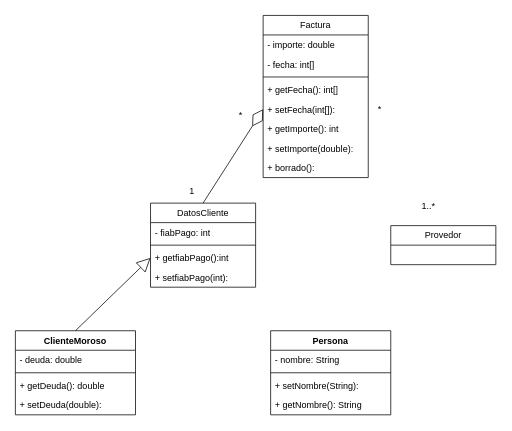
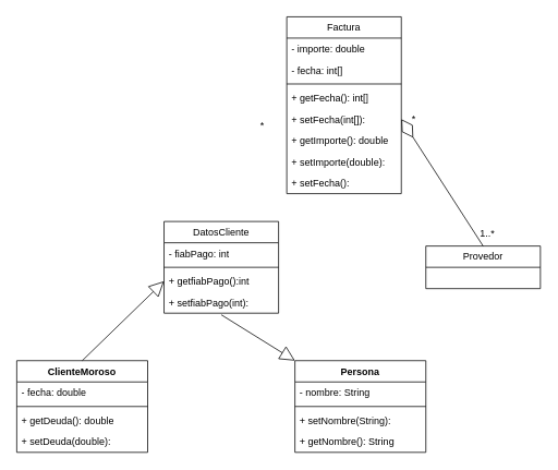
  <mxCell id="0" />
  <mxCell id="1" parent="0" />
  <mxCell id="2" value="Factura" style="swimlane;fontStyle=0;childLayout=stackLayout;horizontal=1;startSize=26;fillColor=none;horizontalStack=0;resizeParent=1;resizeParentMax=0;resizeLast=0;collapsible=1;marginBottom=0;whiteSpace=wrap;html=1;" vertex="1" parent="1"><mxGeometry x="350" y="20" width="140" height="216" as="geometry" /></mxCell>
  <mxCell id="3" value="- importe: double" style="text;strokeColor=none;fillColor=none;align=left;verticalAlign=top;spacingLeft=4;spacingRight=4;overflow=hidden;rotatable=0;points=[[0,0.5],[1,0.5]];portConstraint=eastwest;whiteSpace=wrap;html=1;" vertex="1" parent="2"><mxGeometry y="26" width="140" height="26" as="geometry" /></mxCell>
  <mxCell id="4" value="- fecha: int[]" style="text;strokeColor=none;fillColor=none;align=left;verticalAlign=top;spacingLeft=4;spacingRight=4;overflow=hidden;rotatable=0;points=[[0,0.5],[1,0.5]];portConstraint=eastwest;whiteSpace=wrap;html=1;" vertex="1" parent="2"><mxGeometry y="52" width="140" height="26" as="geometry" /></mxCell>
  <mxCell id="5" value="" style="line;strokeWidth=1;fillColor=none;align=left;verticalAlign=middle;spacingTop=-1;spacingLeft=3;spacingRight=3;rotatable=0;labelPosition=right;points=[];portConstraint=eastwest;strokeColor=inherit;" vertex="1" parent="2"><mxGeometry y="78" width="140" height="8" as="geometry" /></mxCell>
  <mxCell id="6" value="+ getFecha(): int[]" style="text;strokeColor=none;fillColor=none;align=left;verticalAlign=top;spacingLeft=4;spacingRight=4;overflow=hidden;rotatable=0;points=[[0,0.5],[1,0.5]];portConstraint=eastwest;whiteSpace=wrap;html=1;" vertex="1" parent="2"><mxGeometry y="86" width="140" height="26" as="geometry" /></mxCell>
  <mxCell id="7" value="+ setFecha(int[]):&amp;nbsp;" style="text;strokeColor=none;fillColor=none;align=left;verticalAlign=top;spacingLeft=4;spacingRight=4;overflow=hidden;rotatable=0;points=[[0,0.5],[1,0.5]];portConstraint=eastwest;whiteSpace=wrap;html=1;" vertex="1" parent="2"><mxGeometry y="112" width="140" height="26" as="geometry" /></mxCell>
- <mxCell id="8" value="+ getImporte(): int&amp;nbsp;" style="text;strokeColor=none;fillColor=none;align=left;verticalAlign=top;spacingLeft=4;spacingRight=4;overflow=hidden;rotatable=0;points=[[0,0.5],[1,0.5]];portConstraint=eastwest;whiteSpace=wrap;html=1;" vertex="1" parent="2"><mxGeometry y="138" width="140" height="26" as="geometry" /></mxCell>
+ <mxCell id="8" value="+ getImporte(): double&amp;nbsp;" style="text;strokeColor=none;fillColor=none;align=left;verticalAlign=top;spacingLeft=4;spacingRight=4;overflow=hidden;rotatable=0;points=[[0,0.5],[1,0.5]];portConstraint=eastwest;whiteSpace=wrap;html=1;" vertex="1" parent="2"><mxGeometry y="138" width="140" height="26" as="geometry" /></mxCell>
  <mxCell id="9" value="+ setImporte(double):&lt;br&gt;&amp;nbsp;" style="text;strokeColor=none;fillColor=none;align=left;verticalAlign=top;spacingLeft=4;spacingRight=4;overflow=hidden;rotatable=0;points=[[0,0.5],[1,0.5]];portConstraint=eastwest;whiteSpace=wrap;html=1;" vertex="1" parent="2"><mxGeometry y="164" width="140" height="26" as="geometry" /></mxCell>
- <mxCell id="10" value="+ borrado():" style="text;strokeColor=none;fillColor=none;align=left;verticalAlign=top;spacingLeft=4;spacingRight=4;overflow=hidden;rotatable=0;points=[[0,0.5],[1,0.5]];portConstraint=eastwest;whiteSpace=wrap;html=1;" vertex="1" parent="2"><mxGeometry y="190" width="140" height="26" as="geometry" /></mxCell>
+ <mxCell id="10" value="+ setFecha():" style="text;strokeColor=none;fillColor=none;align=left;verticalAlign=top;spacingLeft=4;spacingRight=4;overflow=hidden;rotatable=0;points=[[0,0.5],[1,0.5]];portConstraint=eastwest;whiteSpace=wrap;html=1;" vertex="1" parent="2"><mxGeometry y="190" width="140" height="26" as="geometry" /></mxCell>
  <mxCell id="11" value="DatosCliente" style="swimlane;fontStyle=0;childLayout=stackLayout;horizontal=1;startSize=26;fillColor=none;horizontalStack=0;resizeParent=1;resizeParentMax=0;resizeLast=0;collapsible=1;marginBottom=0;whiteSpace=wrap;html=1;" vertex="1" parent="1"><mxGeometry x="200" y="270" width="140" height="112" as="geometry" /></mxCell>
  <mxCell id="12" value="- fiabPago: int" style="text;strokeColor=none;fillColor=none;align=left;verticalAlign=top;spacingLeft=4;spacingRight=4;overflow=hidden;rotatable=0;points=[[0,0.5],[1,0.5]];portConstraint=eastwest;whiteSpace=wrap;html=1;" vertex="1" parent="11"><mxGeometry y="26" width="140" height="26" as="geometry" /></mxCell>
  <mxCell id="13" value="" style="line;strokeWidth=1;fillColor=none;align=left;verticalAlign=middle;spacingTop=-1;spacingLeft=3;spacingRight=3;rotatable=0;labelPosition=right;points=[];portConstraint=eastwest;strokeColor=inherit;" vertex="1" parent="11"><mxGeometry y="52" width="140" height="8" as="geometry" /></mxCell>
  <mxCell id="14" value="+ getfiabPago():int&amp;nbsp;" style="text;strokeColor=none;fillColor=none;align=left;verticalAlign=top;spacingLeft=4;spacingRight=4;overflow=hidden;rotatable=0;points=[[0,0.5],[1,0.5]];portConstraint=eastwest;whiteSpace=wrap;html=1;" vertex="1" parent="11"><mxGeometry y="60" width="140" height="26" as="geometry" /></mxCell>
  <mxCell id="15" value="+ setfiabPago(int):" style="text;strokeColor=none;fillColor=none;align=left;verticalAlign=top;spacingLeft=4;spacingRight=4;overflow=hidden;rotatable=0;points=[[0,0.5],[1,0.5]];portConstraint=eastwest;whiteSpace=wrap;html=1;" vertex="1" parent="11"><mxGeometry y="86" width="140" height="26" as="geometry" /></mxCell>
  <mxCell id="16" value="Provedor" style="swimlane;fontStyle=0;childLayout=stackLayout;horizontal=1;startSize=26;fillColor=none;horizontalStack=0;resizeParent=1;resizeParentMax=0;resizeLast=0;collapsible=1;marginBottom=0;whiteSpace=wrap;html=1;" vertex="1" parent="1"><mxGeometry x="520" y="300" width="140" height="52" as="geometry" /></mxCell>
  <mxCell id="17" value="Persona" style="swimlane;fontStyle=1;align=center;verticalAlign=top;childLayout=stackLayout;horizontal=1;startSize=26;horizontalStack=0;resizeParent=1;resizeParentMax=0;resizeLast=0;collapsible=1;marginBottom=0;whiteSpace=wrap;html=1;" vertex="1" parent="1"><mxGeometry x="360" y="440" width="160" height="112" as="geometry" /></mxCell>
  <mxCell id="18" value="- nombre: String" style="text;strokeColor=none;fillColor=none;align=left;verticalAlign=top;spacingLeft=4;spacingRight=4;overflow=hidden;rotatable=0;points=[[0,0.5],[1,0.5]];portConstraint=eastwest;whiteSpace=wrap;html=1;" vertex="1" parent="17"><mxGeometry y="26" width="160" height="26" as="geometry" /></mxCell>
  <mxCell id="19" value="" style="line;strokeWidth=1;fillColor=none;align=left;verticalAlign=middle;spacingTop=-1;spacingLeft=3;spacingRight=3;rotatable=0;labelPosition=right;points=[];portConstraint=eastwest;strokeColor=inherit;" vertex="1" parent="17"><mxGeometry y="52" width="160" height="8" as="geometry" /></mxCell>
  <mxCell id="20" value="+ setNombre(String):&amp;nbsp;" style="text;strokeColor=none;fillColor=none;align=left;verticalAlign=top;spacingLeft=4;spacingRight=4;overflow=hidden;rotatable=0;points=[[0,0.5],[1,0.5]];portConstraint=eastwest;whiteSpace=wrap;html=1;" vertex="1" parent="17"><mxGeometry y="60" width="160" height="26" as="geometry" /></mxCell>
  <mxCell id="21" value="+ getNombre(): String&lt;br&gt;&amp;nbsp;" style="text;strokeColor=none;fillColor=none;align=left;verticalAlign=top;spacingLeft=4;spacingRight=4;overflow=hidden;rotatable=0;points=[[0,0.5],[1,0.5]];portConstraint=eastwest;whiteSpace=wrap;html=1;" vertex="1" parent="17"><mxGeometry y="86" width="160" height="26" as="geometry" /></mxCell>
  <mxCell id="22" value="ClienteMoroso" style="swimlane;fontStyle=1;align=center;verticalAlign=top;childLayout=stackLayout;horizontal=1;startSize=26;horizontalStack=0;resizeParent=1;resizeParentMax=0;resizeLast=0;collapsible=1;marginBottom=0;whiteSpace=wrap;html=1;" vertex="1" parent="1"><mxGeometry x="20" y="440" width="160" height="112" as="geometry" /></mxCell>
- <mxCell id="23" value="- deuda: double" style="text;strokeColor=none;fillColor=none;align=left;verticalAlign=top;spacingLeft=4;spacingRight=4;overflow=hidden;rotatable=0;points=[[0,0.5],[1,0.5]];portConstraint=eastwest;whiteSpace=wrap;html=1;" vertex="1" parent="22"><mxGeometry y="26" width="160" height="26" as="geometry" /></mxCell>
+ <mxCell id="23" value="- fecha: double" style="text;strokeColor=none;fillColor=none;align=left;verticalAlign=top;spacingLeft=4;spacingRight=4;overflow=hidden;rotatable=0;points=[[0,0.5],[1,0.5]];portConstraint=eastwest;whiteSpace=wrap;html=1;" vertex="1" parent="22"><mxGeometry y="26" width="160" height="26" as="geometry" /></mxCell>
  <mxCell id="24" value="" style="line;strokeWidth=1;fillColor=none;align=left;verticalAlign=middle;spacingTop=-1;spacingLeft=3;spacingRight=3;rotatable=0;labelPosition=right;points=[];portConstraint=eastwest;strokeColor=inherit;" vertex="1" parent="22"><mxGeometry y="52" width="160" height="8" as="geometry" /></mxCell>
  <mxCell id="25" value="+ getDeuda(): double" style="text;strokeColor=none;fillColor=none;align=left;verticalAlign=top;spacingLeft=4;spacingRight=4;overflow=hidden;rotatable=0;points=[[0,0.5],[1,0.5]];portConstraint=eastwest;whiteSpace=wrap;html=1;" vertex="1" parent="22"><mxGeometry y="60" width="160" height="26" as="geometry" /></mxCell>
  <mxCell id="26" value="+ setDeuda(double):&amp;nbsp;" style="text;strokeColor=none;fillColor=none;align=left;verticalAlign=top;spacingLeft=4;spacingRight=4;overflow=hidden;rotatable=0;points=[[0,0.5],[1,0.5]];portConstraint=eastwest;whiteSpace=wrap;html=1;" vertex="1" parent="22"><mxGeometry y="86" width="160" height="26" as="geometry" /></mxCell>
- <mxCell id="27" value="" style="endArrow=diamondThin;endFill=0;endSize=24;html=1;rounded=0;entryX=0;entryY=0.5;entryDx=0;entryDy=0;exitX=0.5;exitY=0;exitDx=0;exitDy=0;" edge="1" parent="1" source="11" target="7"><mxGeometry width="160" relative="1" as="geometry"><mxPoint x="330" y="270" as="sourcePoint" /><mxPoint x="490" y="270" as="targetPoint" /></mxGeometry></mxCell>
  <mxCell id="28" value="*" style="text;html=1;align=center;verticalAlign=middle;resizable=0;points=[];autosize=1;strokeColor=none;fillColor=none;" vertex="1" parent="1"><mxGeometry x="305" y="138" width="30" height="30" as="geometry" /></mxCell>
- <mxCell id="29" value="1" style="text;html=1;align=center;verticalAlign=middle;resizable=0;points=[];autosize=1;strokeColor=none;fillColor=none;" vertex="1" parent="1"><mxGeometry x="240" y="240" width="30" height="30" as="geometry" /></mxCell>
+ <mxCell id="30" value="" style="endArrow=diamondThin;endFill=0;endSize=24;html=1;rounded=0;entryX=1;entryY=0.5;entryDx=0;entryDy=0;exitX=0.5;exitY=0;exitDx=0;exitDy=0;" edge="1" parent="1" source="16" target="7"><mxGeometry width="160" relative="1" as="geometry"><mxPoint x="330" y="270" as="sourcePoint" /><mxPoint x="490" y="270" as="targetPoint" /></mxGeometry></mxCell>
  <mxCell id="31" value="*" style="text;html=1;align=center;verticalAlign=middle;resizable=0;points=[];autosize=1;strokeColor=none;fillColor=none;" vertex="1" parent="1"><mxGeometry x="490" y="130" width="30" height="30" as="geometry" /></mxCell>
- <mxCell id="32" value="1..*" style="text;html=1;align=center;verticalAlign=middle;resizable=0;points=[];autosize=1;strokeColor=none;fillColor=none;" vertex="1" parent="1"><mxGeometry x="550" y="260" width="40" height="30" as="geometry" /></mxCell>
+ <mxCell id="32" value="1..*" style="text;html=1;align=center;verticalAlign=middle;resizable=0;points=[];autosize=1;strokeColor=none;fillColor=none;" vertex="1" parent="1"><mxGeometry x="575" y="270" width="40" height="30" as="geometry" /></mxCell>
+ <mxCell id="33" value="" style="endArrow=block;endSize=16;endFill=0;html=1;rounded=0;exitX=0.5;exitY=1.077;exitDx=0;exitDy=0;exitPerimeter=0;entryX=0;entryY=0;entryDx=0;entryDy=0;" edge="1" parent="1" source="15" target="17"><mxGeometry width="160" relative="1" as="geometry"><mxPoint x="520" y="440" as="sourcePoint" /><mxPoint x="250" y="470" as="targetPoint" /></mxGeometry></mxCell>
  <mxCell id="34" value="" style="endArrow=block;endSize=16;endFill=0;html=1;rounded=0;entryX=0;entryY=0.5;entryDx=0;entryDy=0;exitX=1;exitY=0;exitDx=0;exitDy=0;" edge="1" parent="1" target="14"><mxGeometry width="160" relative="1" as="geometry"><mxPoint y="440" as="sourcePoint" x="100" /><mxPoint x="180" y="362" as="targetPoint" /></mxGeometry></mxCell>
